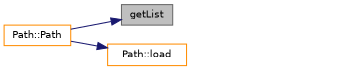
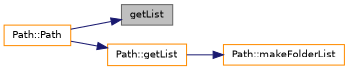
  digraph {
    rankdir=RL
    node [color=darkorange fillcolor=white fontname=Helvetica fontsize=10 shape=record style=filled]
    edge [color=midnightblue dir=back fontname=Helvetica fontsize=10 labelfontname=Helvetica labelfontsize=10 style=solid]
    n1 [color=gray40 fillcolor=grey75 fontcolor=black height=0.2 label=getList width=0.4]
    n2 [height=0.2 label="Path::Path" width=0.4]
-   n4 [height=0.2 label="Path::load" width=0.4]
+   n3 [height=0.2 label="Path::makeFolderList" width=0.4]
+   n4 [height=0.2 label="Path::getList" width=0.4]
    n1 -> n2
+   n3 -> n4
    n4 -> n2
  }
